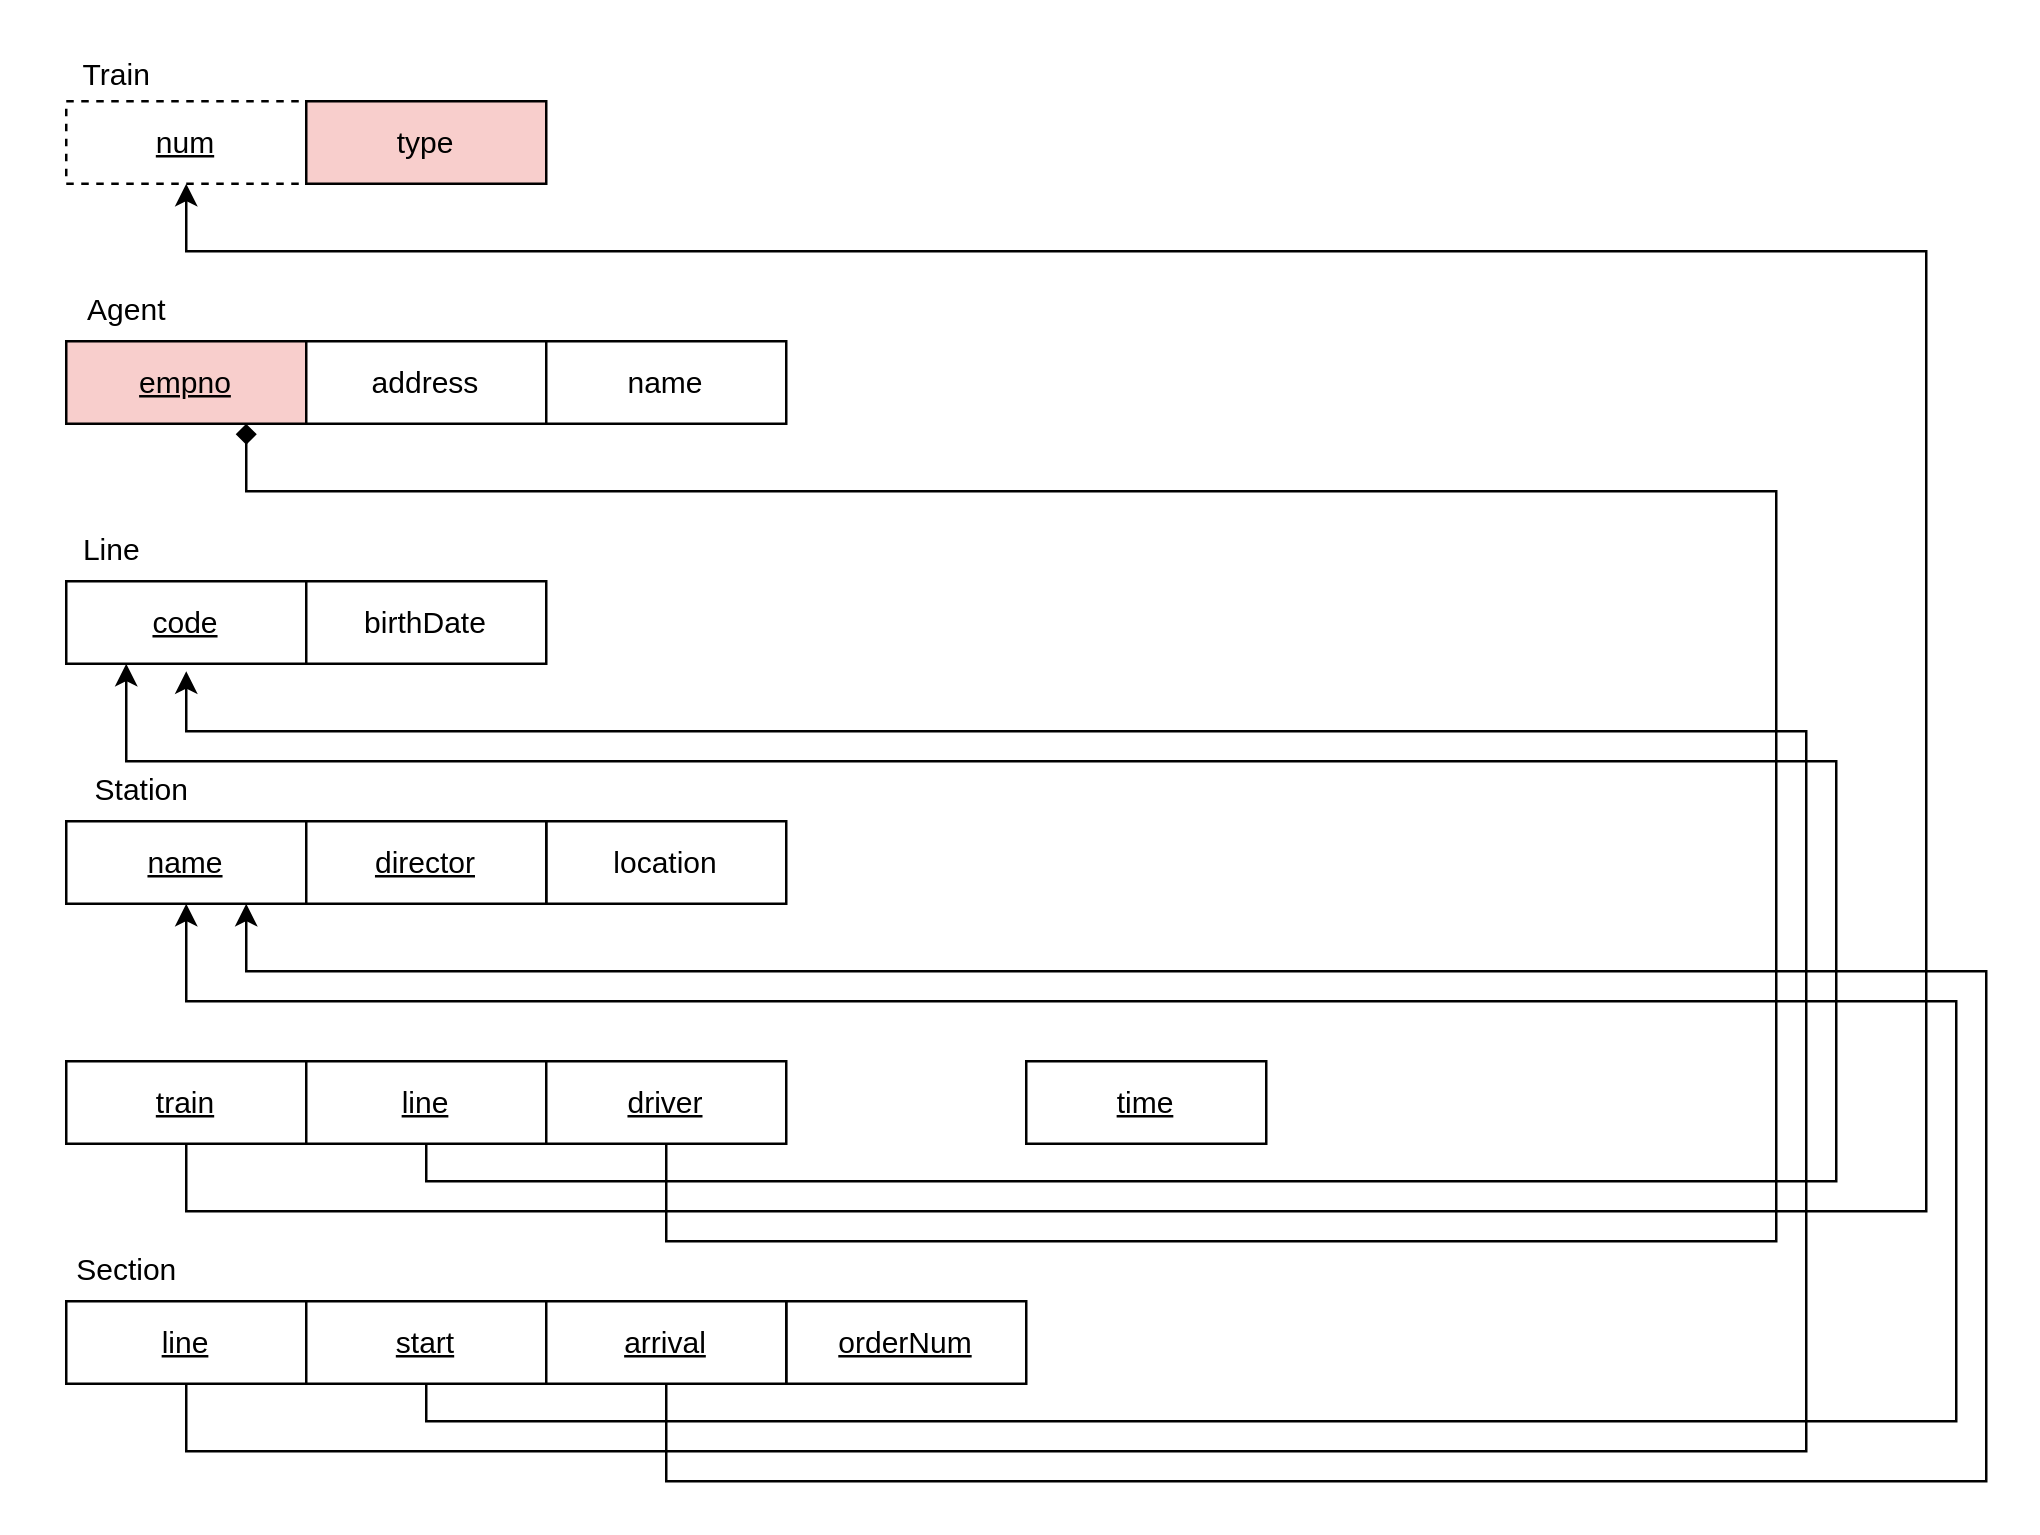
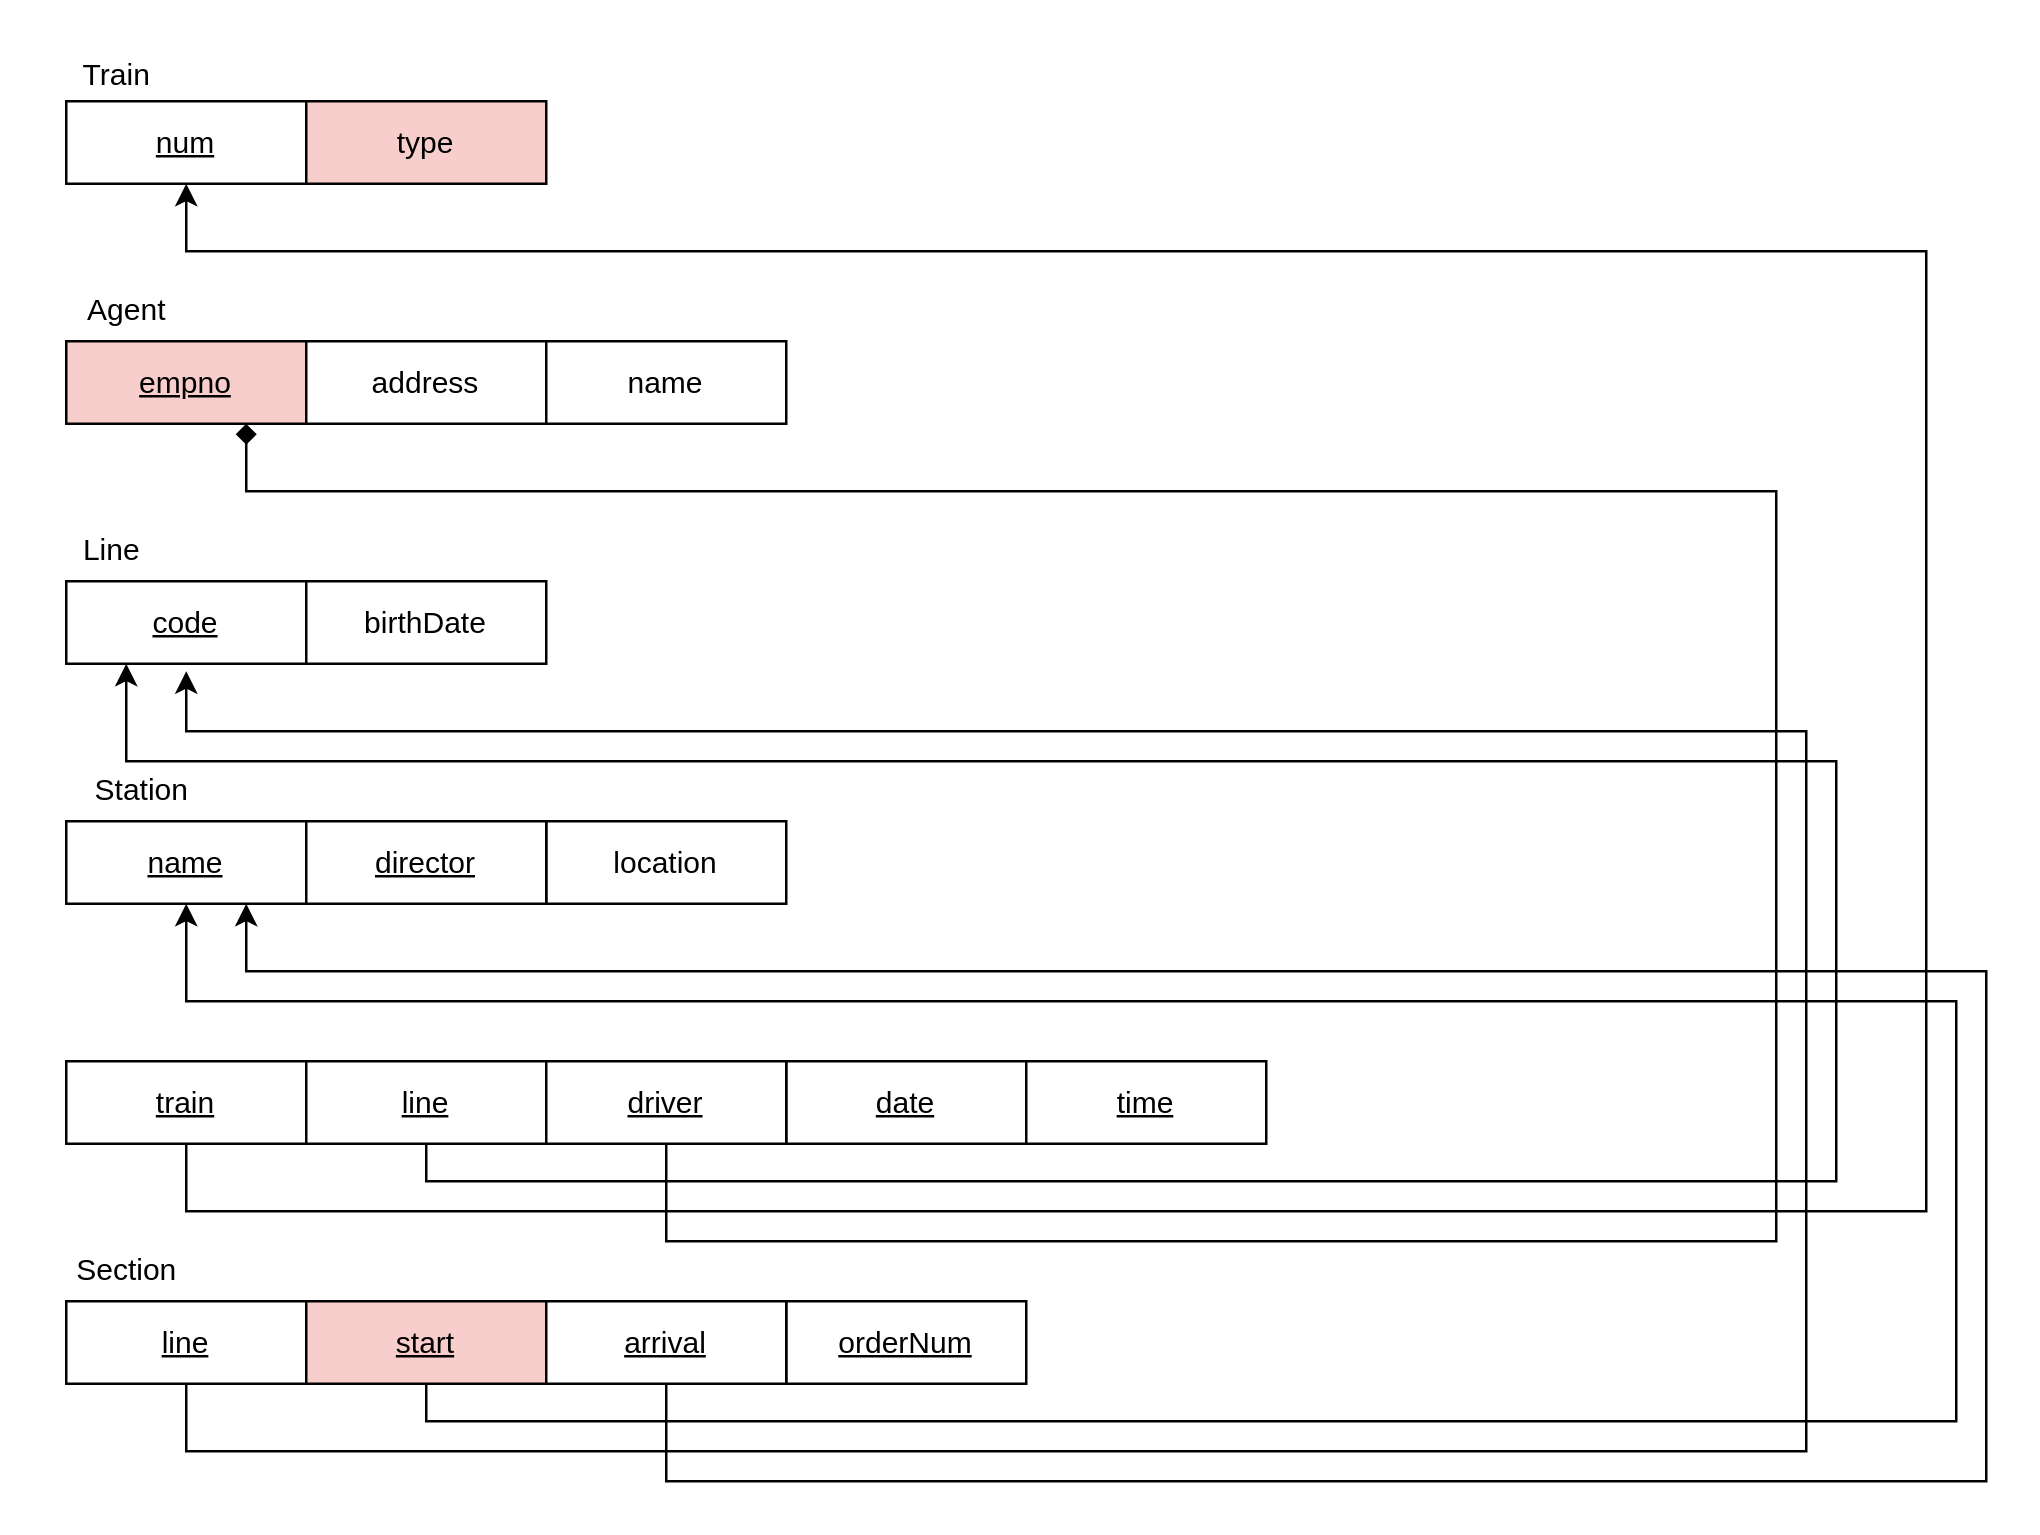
  <mxCell id="0" />
  <mxCell id="1" parent="0" />
- <mxCell id="2" value="&lt;u&gt;num&lt;/u&gt;" style="rounded=0;whiteSpace=wrap;html=1;dashed=1;" vertex="1" parent="1"><mxGeometry x="26" y="40" width="96" height="33" as="geometry" /></mxCell>
+ <mxCell id="2" value="&lt;u&gt;num&lt;/u&gt;" style="rounded=0;whiteSpace=wrap;html=1;" vertex="1" parent="1"><mxGeometry x="26" y="40" width="96" height="33" as="geometry" /></mxCell>
  <mxCell id="3" value="Train" style="text;html=1;align=center;verticalAlign=middle;resizable=0;points=[];autosize=1;" vertex="1" parent="1"><mxGeometry x="26" y="20" width="40" height="20" as="geometry" /></mxCell>
  <mxCell id="4" value="type" style="rounded=0;whiteSpace=wrap;html=1;fillColor=#f8cecc;" vertex="1" parent="1"><mxGeometry x="122" y="40" width="96" height="33" as="geometry" /></mxCell>
  <mxCell id="5" value="&lt;u&gt;empno&lt;/u&gt;" style="rounded=0;whiteSpace=wrap;html=1;fillColor=#f8cecc;" vertex="1" parent="1"><mxGeometry x="26" y="136" width="96" height="33" as="geometry" /></mxCell>
  <mxCell id="6" value="Agent" style="text;html=1;align=center;verticalAlign=middle;resizable=0;points=[];autosize=1;" vertex="1" parent="1"><mxGeometry x="26" y="112" width="48" height="24" as="geometry" /></mxCell>
  <mxCell id="7" value="address&lt;span style=&quot;color: rgba(0 , 0 , 0 , 0) ; font-family: monospace ; font-size: 0px ; white-space: nowrap&quot;&gt;%3CmxGraphModel%3E%3Croot%3E%3CmxCell%20id%3D%220%22%2F%3E%3CmxCell%20id%3D%221%22%20parent%3D%220%22%2F%3E%3CmxCell%20id%3D%222%22%20value%3D%22%26lt%3Bu%26gt%3Bnum%26lt%3B%2Fu%26gt%3B%22%20style%3D%22rounded%3D0%3BwhiteSpace%3Dwrap%3Bhtml%3D1%3B%22%20vertex%3D%221%22%20parent%3D%221%22%3E%3CmxGeometry%20x%3D%2248%22%20y%3D%2296%22%20width%3D%2296%22%20height%3D%2233%22%20as%3D%22geometry%22%2F%3E%3C%2FmxCell%3E%3CmxCell%20id%3D%223%22%20value%3D%22Train%22%20style%3D%22text%3Bhtml%3D1%3Balign%3Dcenter%3BverticalAlign%3Dmiddle%3Bresizable%3D0%3Bpoints%3D%5B%5D%3Bautosize%3D1%3B%22%20vertex%3D%221%22%20parent%3D%221%22%3E%3CmxGeometry%20x%3D%2240%22%20y%3D%2276%22%20width%3D%2240%22%20height%3D%2220%22%20as%3D%22geometry%22%2F%3E%3C%2FmxCell%3E%3CmxCell%20id%3D%224%22%20value%3D%22type%22%20style%3D%22rounded%3D0%3BwhiteSpace%3Dwrap%3Bhtml%3D1%3B%22%20vertex%3D%221%22%20parent%3D%221%22%3E%3CmxGeometry%20x%3D%22144%22%20y%3D%2296%22%20width%3D%2296%22%20height%3D%2233%22%20as%3D%22geometry%22%2F%3E%3C%2FmxCell%3E%3C%2Froot%3E%3C%2FmxGraphModel%3E&lt;/span&gt;&lt;span style=&quot;color: rgba(0 , 0 , 0 , 0) ; font-family: monospace ; font-size: 0px ; white-space: nowrap&quot;&gt;%3CmxGraphModel%3E%3Croot%3E%3CmxCell%20id%3D%220%22%2F%3E%3CmxCell%20id%3D%221%22%20parent%3D%220%22%2F%3E%3CmxCell%20id%3D%222%22%20value%3D%22%26lt%3Bu%26gt%3Bnum%26lt%3B%2Fu%26gt%3B%22%20style%3D%22rounded%3D0%3BwhiteSpace%3Dwrap%3Bhtml%3D1%3B%22%20vertex%3D%221%22%20parent%3D%221%22%3E%3CmxGeometry%20x%3D%2248%22%20y%3D%2296%22%20width%3D%2296%22%20height%3D%2233%22%20as%3D%22geometry%22%2F%3E%3C%2FmxCell%3E%3CmxCell%20id%3D%223%22%20value%3D%22Train%22%20style%3D%22text%3Bhtml%3D1%3Balign%3Dcenter%3BverticalAlign%3Dmiddle%3Bresizable%3D0%3Bpoints%3D%5B%5D%3Bautosize%3D1%3B%22%20vertex%3D%221%22%20parent%3D%221%22%3E%3CmxGeometry%20x%3D%2240%22%20y%3D%2276%22%20width%3D%2240%22%20height%3D%2220%22%20as%3D%22geometry%22%2F%3E%3C%2FmxCell%3E%3CmxCell%20id%3D%224%22%20value%3D%22type%22%20style%3D%22rounded%3D0%3BwhiteSpace%3Dwrap%3Bhtml%3D1%3B%22%20vertex%3D%221%22%20parent%3D%221%22%3E%3CmxGeometry%20x%3D%22144%22%20y%3D%2296%22%20width%3D%2296%22%20height%3D%2233%22%20as%3D%22geometry%22%2F%3E%3C%2FmxCell%3E%3C%2Froot%3E%3C%2FmxGraphModel%3E&lt;/span&gt;" style="rounded=0;whiteSpace=wrap;html=1;" vertex="1" parent="1"><mxGeometry x="122" y="136" width="96" height="33" as="geometry" /></mxCell>
  <mxCell id="8" value="name" style="rounded=0;whiteSpace=wrap;html=1;" vertex="1" parent="1"><mxGeometry x="218" y="136" width="96" height="33" as="geometry" /></mxCell>
  <mxCell id="9" value="&lt;u&gt;code&lt;/u&gt;" style="rounded=0;whiteSpace=wrap;html=1;" vertex="1" parent="1"><mxGeometry x="26" y="232" width="96" height="33" as="geometry" /></mxCell>
  <mxCell id="10" value="Line" style="text;html=1;align=center;verticalAlign=middle;resizable=0;points=[];autosize=1;" vertex="1" parent="1"><mxGeometry x="26" y="208" width="36" height="24" as="geometry" /></mxCell>
  <mxCell id="11" value="birthDate" style="rounded=0;whiteSpace=wrap;html=1;" vertex="1" parent="1"><mxGeometry x="122" y="232" width="96" height="33" as="geometry" /></mxCell>
  <mxCell id="12" value="&lt;u&gt;name&lt;/u&gt;" style="rounded=0;whiteSpace=wrap;html=1;" vertex="1" parent="1"><mxGeometry x="26" y="328" width="96" height="33" as="geometry" /></mxCell>
  <mxCell id="13" value="Station" style="text;html=1;align=center;verticalAlign=middle;resizable=0;points=[];autosize=1;" vertex="1" parent="1"><mxGeometry x="26" y="304" width="60" height="24" as="geometry" /></mxCell>
  <mxCell id="14" value="location" style="rounded=0;whiteSpace=wrap;html=1;" vertex="1" parent="1"><mxGeometry x="218" y="328" width="96" height="33" as="geometry" /></mxCell>
  <mxCell id="15" value="&lt;u&gt;train&lt;/u&gt;" style="rounded=0;whiteSpace=wrap;html=1;" vertex="1" parent="1"><mxGeometry x="26" y="424" width="96" height="33" as="geometry" /></mxCell>
+ <mxCell id="16" value="&lt;u&gt;date&lt;/u&gt;" style="rounded=0;whiteSpace=wrap;html=1;" vertex="1" parent="1"><mxGeometry x="314" y="424" width="96" height="33" as="geometry" /></mxCell>
  <mxCell id="17" value="&lt;u&gt;time&lt;/u&gt;" style="rounded=0;whiteSpace=wrap;html=1;" vertex="1" parent="1"><mxGeometry x="410" y="424" width="96" height="33" as="geometry" /></mxCell>
  <mxCell id="18" value="&lt;u&gt;line&lt;/u&gt;" style="rounded=0;whiteSpace=wrap;html=1;" vertex="1" parent="1"><mxGeometry x="122" y="424" width="96" height="33" as="geometry" /></mxCell>
  <mxCell id="19" style="edgeStyle=orthogonalEdgeStyle;rounded=0;orthogonalLoop=1;jettySize=auto;html=1;exitX=0.5;exitY=1;exitDx=0;exitDy=0;entryX=0.5;entryY=1;entryDx=0;entryDy=0;" edge="1" parent="1" source="15" target="2"><mxGeometry relative="1" as="geometry"><Array as="points"><mxPoint x="74" y="484" /><mxPoint x="770" y="484" /><mxPoint x="770" y="100" /><mxPoint x="74" y="100" /></Array><mxPoint x="177.65" y="514" as="sourcePoint" /><mxPoint x="18" y="154" as="targetPoint" /></mxGeometry></mxCell>
  <mxCell id="20" style="edgeStyle=orthogonalEdgeStyle;rounded=0;orthogonalLoop=1;jettySize=auto;html=1;exitX=0.5;exitY=1;exitDx=0;exitDy=0;entryX=0.25;entryY=1;entryDx=0;entryDy=0;" edge="1" parent="1" source="18" target="9"><mxGeometry relative="1" as="geometry"><Array as="points"><mxPoint x="170" y="472" /><mxPoint x="734" y="472" /><mxPoint x="734" y="304" /><mxPoint x="50" y="304" /></Array><mxPoint x="86" y="469" as="sourcePoint" /><mxPoint x="86" y="85" as="targetPoint" /></mxGeometry></mxCell>
  <mxCell id="21" value="&lt;u&gt;line&lt;/u&gt;" style="rounded=0;whiteSpace=wrap;html=1;" vertex="1" parent="1"><mxGeometry x="26" y="520" width="96" height="33" as="geometry" /></mxCell>
  <mxCell id="22" value="Section" style="text;html=1;align=center;verticalAlign=middle;resizable=0;points=[];autosize=1;" vertex="1" parent="1"><mxGeometry x="20" y="496" width="60" height="24" as="geometry" /></mxCell>
  <mxCell id="23" value="&lt;u&gt;orderNum&lt;/u&gt;" style="rounded=0;whiteSpace=wrap;html=1;" vertex="1" parent="1"><mxGeometry x="314" y="520" width="96" height="33" as="geometry" /></mxCell>
- <mxCell id="24" value="&lt;u&gt;start&lt;/u&gt;" style="rounded=0;whiteSpace=wrap;html=1;" vertex="1" parent="1"><mxGeometry x="122" y="520" width="96" height="33" as="geometry" /></mxCell>
+ <mxCell id="24" value="&lt;u&gt;start&lt;/u&gt;" style="rounded=0;whiteSpace=wrap;html=1;fillColor=#f8cecc;" vertex="1" parent="1"><mxGeometry x="122" y="520" width="96" height="33" as="geometry" /></mxCell>
  <mxCell id="25" style="edgeStyle=orthogonalEdgeStyle;rounded=0;orthogonalLoop=1;jettySize=auto;html=1;exitX=0.5;exitY=1;exitDx=0;exitDy=0;" edge="1" parent="1" source="21"><mxGeometry relative="1" as="geometry"><Array as="points"><mxPoint x="74" y="580" /><mxPoint x="722" y="580" /><mxPoint x="722" y="292" /><mxPoint x="74" y="292" /></Array><mxPoint x="86" y="469" as="sourcePoint" /><mxPoint x="74" y="268" as="targetPoint" /></mxGeometry></mxCell>
  <mxCell id="26" style="edgeStyle=orthogonalEdgeStyle;rounded=0;orthogonalLoop=1;jettySize=auto;html=1;exitX=0.5;exitY=1;exitDx=0;exitDy=0;entryX=0.5;entryY=1;entryDx=0;entryDy=0;" edge="1" parent="1" source="24" target="12"><mxGeometry relative="1" as="geometry"><Array as="points"><mxPoint x="170" y="568" /><mxPoint x="782" y="568" /><mxPoint x="782" y="400" /><mxPoint x="74" y="400" /></Array><mxPoint x="86" y="565" as="sourcePoint" /><mxPoint x="86" y="280" as="targetPoint" /></mxGeometry></mxCell>
  <mxCell id="27" value="&lt;u&gt;director&lt;/u&gt;" style="rounded=0;whiteSpace=wrap;html=1;" vertex="1" parent="1"><mxGeometry x="122" y="328" width="96" height="33" as="geometry" /></mxCell>
  <mxCell id="28" value="&lt;u&gt;arrival&lt;br&gt;&lt;/u&gt;" style="rounded=0;whiteSpace=wrap;html=1;" vertex="1" parent="1"><mxGeometry x="218" y="520" width="96" height="33" as="geometry" /></mxCell>
  <mxCell id="29" style="edgeStyle=orthogonalEdgeStyle;rounded=0;orthogonalLoop=1;jettySize=auto;html=1;exitX=0.5;exitY=1;exitDx=0;exitDy=0;entryX=0.75;entryY=1;entryDx=0;entryDy=0;" edge="1" parent="1" source="28" target="12"><mxGeometry relative="1" as="geometry"><Array as="points"><mxPoint x="266" y="592" /><mxPoint x="794" y="592" /><mxPoint x="794" y="388" /><mxPoint x="98" y="388" /></Array><mxPoint x="182" y="565" as="sourcePoint" /><mxPoint x="86" y="373" as="targetPoint" /></mxGeometry></mxCell>
  <mxCell id="30" style="edgeStyle=orthogonalEdgeStyle;rounded=0;orthogonalLoop=1;jettySize=auto;html=1;entryX=0.75;entryY=1;entryDx=0;entryDy=0;endArrow=diamond;" edge="1" parent="1" source="31" target="5"><mxGeometry relative="1" as="geometry"><Array as="points"><mxPoint x="266" y="496" /><mxPoint x="710" y="496" /><mxPoint x="710" y="196" /><mxPoint x="98" y="196" /></Array></mxGeometry></mxCell>
  <mxCell id="31" value="&lt;u&gt;driver&lt;/u&gt;" style="rounded=0;whiteSpace=wrap;html=1;" vertex="1" parent="1"><mxGeometry x="218" y="424" width="96" height="33" as="geometry" /></mxCell>
